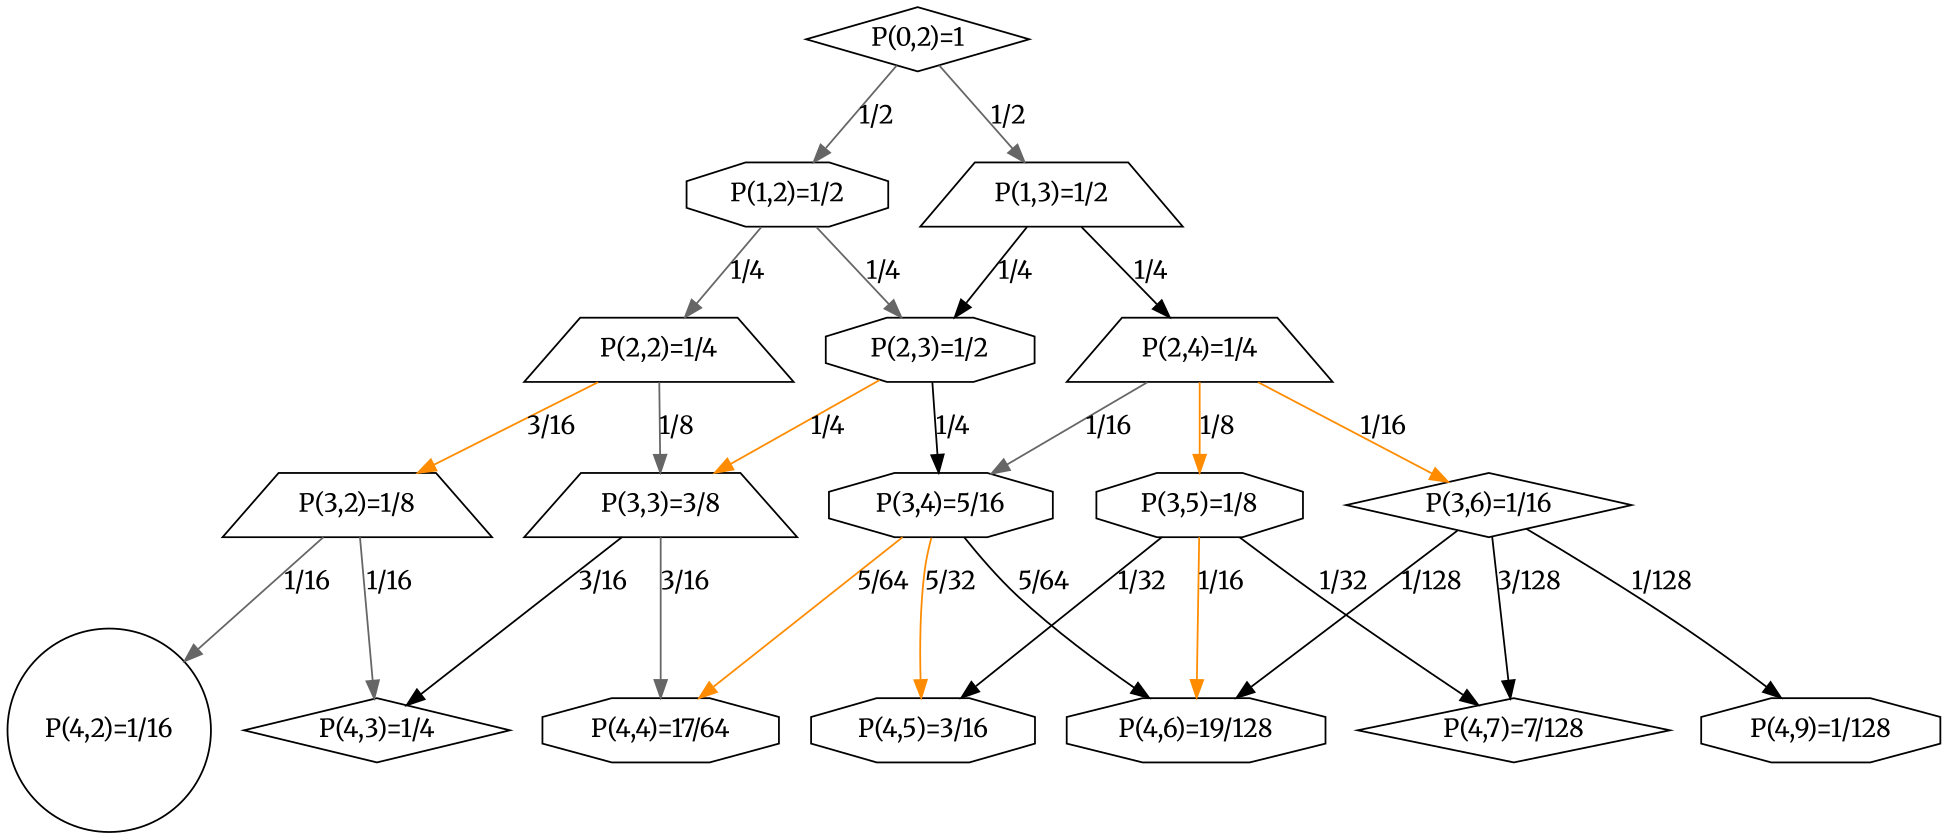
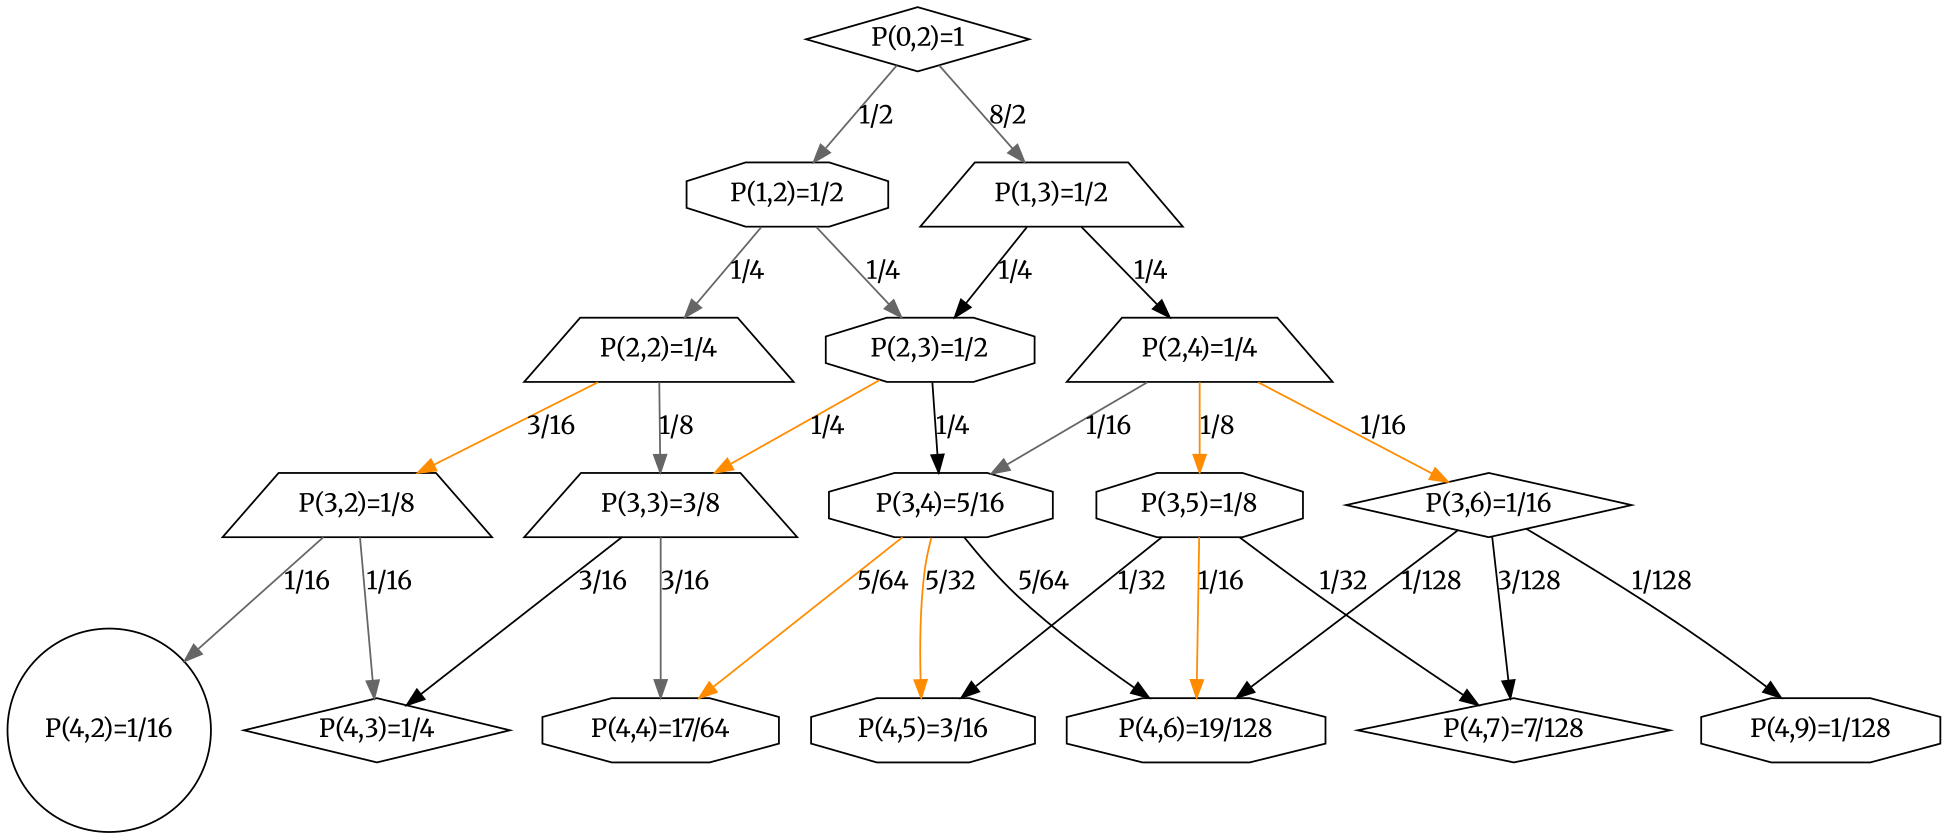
  digraph {
    fontname=Merriweather
    rankdir=TB
    node [fontname=Merriweather shape=octagon]
    edge [color=black fontname=Merriweather]
    n1 [label="P(0,2)=1" shape=diamond]
    n2 [label="P(1,2)=1/2"]
    n3 [label="P(1,3)=1/2" shape=trapezium]
    n4 [label="P(2,2)=1/4" shape=trapezium]
    n5 [label="P(2,3)=1/2"]
    n6 [label="P(2,4)=1/4" shape=trapezium]
    n7 [label="P(3,2)=1/8" shape=trapezium]
    n8 [label="P(3,3)=3/8" shape=trapezium]
    n9 [label="P(3,4)=5/16"]
    n10 [label="P(3,5)=1/8"]
    n11 [label="P(3,6)=1/16" shape=diamond]
    n12 [label="P(4,2)=1/16" shape=circle]
    n13 [label="P(4,3)=1/4" shape=diamond]
    n14 [label="P(4,4)=17/64"]
    n15 [label="P(4,5)=3/16"]
    n16 [label="P(4,6)=19/128"]
    n17 [label="P(4,7)=7/128" shape=diamond]
    n18 [label="P(4,9)=1/128"]
    n1 -> n2 [color=gray40 label="1/2"]
-   n1 -> n3 [color=gray40 label="1/2"]
+   n1 -> n3 [color=gray40 label="8/2"]
    n2 -> n4 [color=gray40 label="1/4"]
    n2 -> n5 [color=gray40 label="1/4"]
    n3 -> n5 [label="1/4"]
    n3 -> n6 [label="1/4"]
    n4 -> n7 [color=darkorange label="3/16"]
    n4 -> n8 [color=gray40 label="1/8"]
    n5 -> n8 [color=darkorange label="1/4"]
    n5 -> n9 [label="1/4"]
    n6 -> n9 [color=gray40 label="1/16"]
    n6 -> n10 [color=darkorange label="1/8"]
    n6 -> n11 [color=darkorange label="1/16"]
    n7 -> n12 [color=gray40 label="1/16"]
    n7 -> n13 [color=gray40 label="1/16"]
    n8 -> n13 [label="3/16"]
    n8 -> n14 [color=gray40 label="3/16"]
    n9 -> n14 [color=darkorange label="5/64"]
    n9 -> n15 [color=darkorange label="5/32"]
    n9 -> n16 [label="5/64"]
    n10 -> n15 [label="1/32"]
    n10 -> n16 [color=darkorange label="1/16"]
    n10 -> n17 [label="1/32"]
    n11 -> n16 [label="1/128"]
    n11 -> n17 [label="3/128"]
    n11 -> n18 [label="1/128"]
  }
